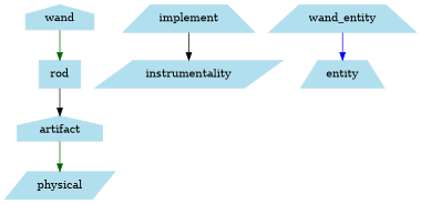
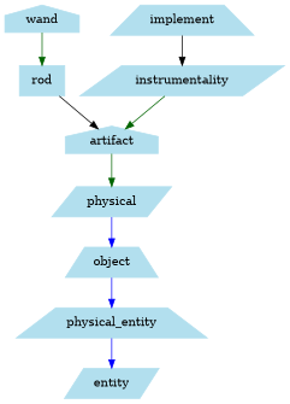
  digraph {
    node [color=lightblue2 shape=trapezium style=filled]
    edge [color=darkgreen]
    wand [shape=house]
    rod [shape=box]
    artifact [shape=house]
    instrumentality [shape=parallelogram]
    implement
    n6 [label=physical shape=parallelogram]
-   physical_entity [label=wand_entity]
-   entity
+   object
+   physical_entity
+   entity [shape=parallelogram]
    wand -> rod
    rod -> artifact [color=black]
    artifact -> n6
+   instrumentality -> artifact
    implement -> instrumentality [color=black]
+   n6 -> object [color=blue]
+   object -> physical_entity [color=blue]
    physical_entity -> entity [color=blue]
  }
